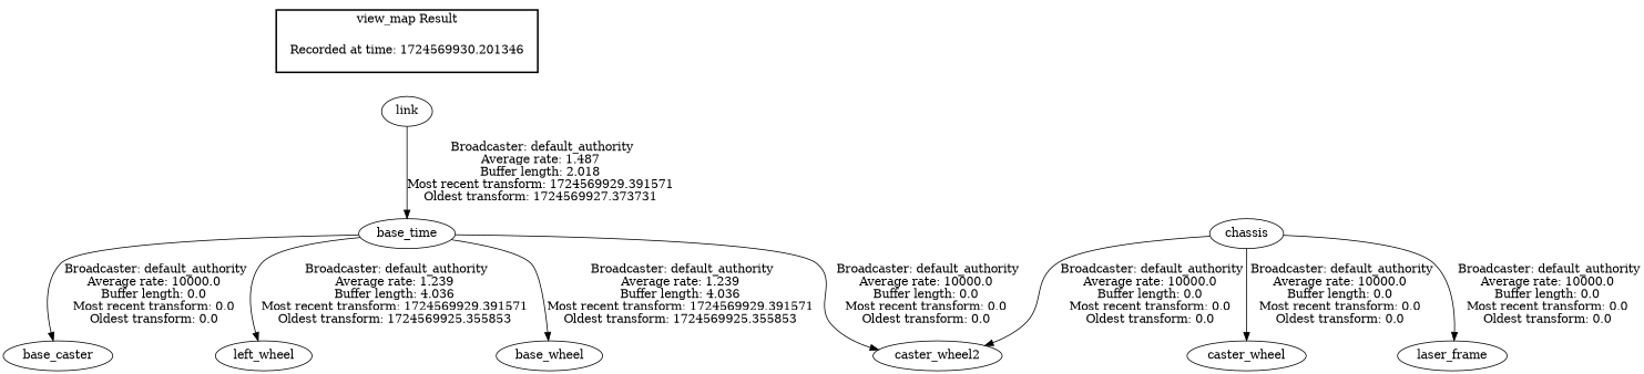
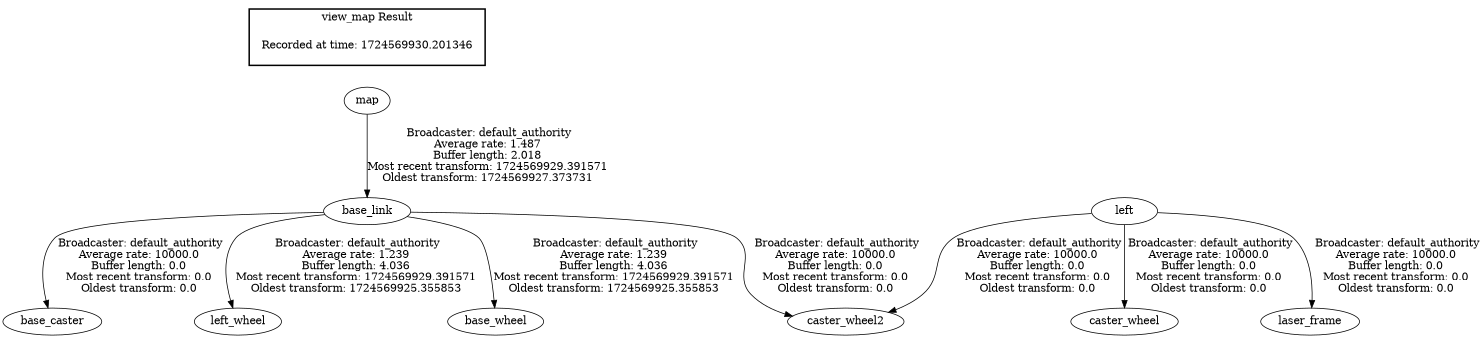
  digraph {
    "Recorded at time: 1724569930.201346" [shape=plaintext]
-   map [label=link]
+   map
    n3 [label=base_caster]
-   base_link [label=base_time]
+   base_link
    left_wheel
    n6 [label=base_wheel]
    caster_wheel2
-   chassis
+   chassis [label=left]
    caster_wheel
    laser_frame
    subgraph cluster_1 {
      color=black
      label="view_map Result"
      style=bold
      "Recorded at time: 1724569930.201346"
    }
    "Recorded at time: 1724569930.201346" -> map [style=invis]
    map -> base_link [label=" Broadcaster: default_authority\nAverage rate: 1.487\nBuffer length: 2.018\nMost recent transform: 1724569929.391571\nOldest transform: 1724569927.373731\n"]
    base_link -> n3 [label=" Broadcaster: default_authority\nAverage rate: 10000.0\nBuffer length: 0.0\nMost recent transform: 0.0\nOldest transform: 0.0\n"]
    base_link -> left_wheel [label=" Broadcaster: default_authority\nAverage rate: 1.239\nBuffer length: 4.036\nMost recent transform: 1724569929.391571\nOldest transform: 1724569925.355853\n"]
    base_link -> n6 [label=" Broadcaster: default_authority\nAverage rate: 1.239\nBuffer length: 4.036\nMost recent transform: 1724569929.391571\nOldest transform: 1724569925.355853\n"]
    base_link -> caster_wheel2 [label=" Broadcaster: default_authority\nAverage rate: 10000.0\nBuffer length: 0.0\nMost recent transform: 0.0\nOldest transform: 0.0\n"]
    chassis -> caster_wheel2 [label=" Broadcaster: default_authority\nAverage rate: 10000.0\nBuffer length: 0.0\nMost recent transform: 0.0\nOldest transform: 0.0\n"]
    chassis -> caster_wheel [label=" Broadcaster: default_authority\nAverage rate: 10000.0\nBuffer length: 0.0\nMost recent transform: 0.0\nOldest transform: 0.0\n"]
    chassis -> laser_frame [label=" Broadcaster: default_authority\nAverage rate: 10000.0\nBuffer length: 0.0\nMost recent transform: 0.0\nOldest transform: 0.0\n"]
  }
